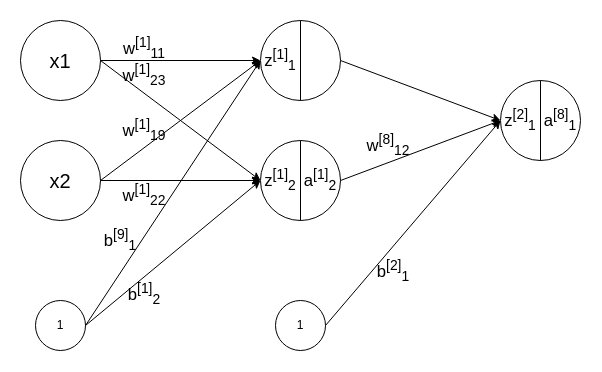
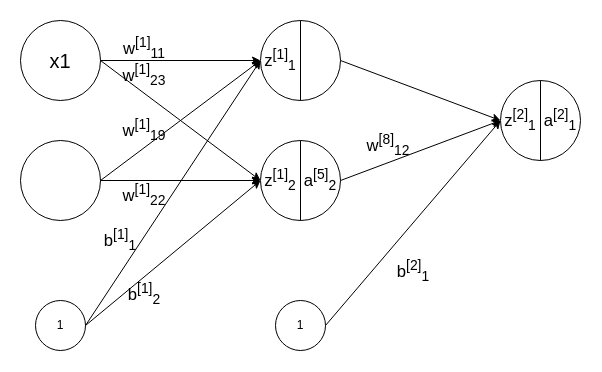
  <mxCell id="0" />
  <mxCell id="1" parent="0" />
  <mxCell id="2" value="" style="shape=lineEllipse;line=vertical;perimeter=ellipsePerimeter;whiteSpace=wrap;html=1;backgroundOutline=1;" vertex="1" parent="1"><mxGeometry x="260" y="20" width="80" height="80" as="geometry" /></mxCell>
  <mxCell id="3" value="" style="shape=lineEllipse;line=vertical;perimeter=ellipsePerimeter;whiteSpace=wrap;html=1;backgroundOutline=1;" vertex="1" parent="1"><mxGeometry x="260" y="140" width="80" height="80" as="geometry" /></mxCell>
  <mxCell id="4" value="" style="shape=lineEllipse;line=vertical;perimeter=ellipsePerimeter;whiteSpace=wrap;html=1;backgroundOutline=1;" vertex="1" parent="1"><mxGeometry x="500" y="80" width="80" height="80" as="geometry" /></mxCell>
  <mxCell id="5" value="" style="ellipse;whiteSpace=wrap;html=1;aspect=fixed;" vertex="1" parent="1"><mxGeometry x="20" y="20" width="80" height="80" as="geometry" /></mxCell>
  <mxCell id="6" value="" style="ellipse;whiteSpace=wrap;html=1;aspect=fixed;" vertex="1" parent="1"><mxGeometry x="20" y="140" width="80" height="80" as="geometry" /></mxCell>
  <mxCell id="7" value="" style="endArrow=classic;html=1;exitX=1;exitY=0.5;exitDx=0;exitDy=0;entryX=0;entryY=0.5;entryDx=0;entryDy=0;" edge="1" parent="1" source="5" target="2"><mxGeometry width="50" height="50" relative="1" as="geometry"><mxPoint x="170" y="180" as="sourcePoint" /><mxPoint x="220" y="130" as="targetPoint" /></mxGeometry></mxCell>
  <mxCell id="8" value="" style="endArrow=classic;html=1;exitX=1;exitY=0.5;exitDx=0;exitDy=0;entryX=0;entryY=0.5;entryDx=0;entryDy=0;" edge="1" parent="1" source="5" target="3"><mxGeometry width="50" height="50" relative="1" as="geometry"><mxPoint x="170" y="180" as="sourcePoint" /><mxPoint x="220" y="130" as="targetPoint" /></mxGeometry></mxCell>
  <mxCell id="9" value="" style="endArrow=classic;html=1;exitX=1;exitY=0.5;exitDx=0;exitDy=0;entryX=0;entryY=0.5;entryDx=0;entryDy=0;" edge="1" parent="1" source="6" target="2"><mxGeometry width="50" height="50" relative="1" as="geometry"><mxPoint x="170" y="180" as="sourcePoint" /><mxPoint x="220" y="130" as="targetPoint" /></mxGeometry></mxCell>
  <mxCell id="10" value="" style="endArrow=classic;html=1;exitX=1;exitY=0.5;exitDx=0;exitDy=0;" edge="1" parent="1" source="6"><mxGeometry width="50" height="50" relative="1" as="geometry"><mxPoint x="140" y="180" as="sourcePoint" /><mxPoint x="260" y="180" as="targetPoint" /></mxGeometry></mxCell>
  <mxCell id="11" value="" style="endArrow=classic;html=1;entryX=0;entryY=0.5;entryDx=0;entryDy=0;exitX=1;exitY=0.5;exitDx=0;exitDy=0;" edge="1" parent="1" source="2" target="4"><mxGeometry width="50" height="50" relative="1" as="geometry"><mxPoint x="340" y="230" as="sourcePoint" /><mxPoint x="390" y="180" as="targetPoint" /></mxGeometry></mxCell>
  <mxCell id="12" value="" style="endArrow=classic;html=1;entryX=0;entryY=0.5;entryDx=0;entryDy=0;exitX=1;exitY=0.5;exitDx=0;exitDy=0;" edge="1" parent="1" source="3" target="4"><mxGeometry width="50" height="50" relative="1" as="geometry"><mxPoint x="340" y="230" as="sourcePoint" /><mxPoint x="390" y="180" as="targetPoint" /></mxGeometry></mxCell>
  <mxCell id="13" value="1" style="ellipse;whiteSpace=wrap;html=1;aspect=fixed;" vertex="1" parent="1"><mxGeometry x="35" y="300" width="50" height="50" as="geometry" /></mxCell>
  <mxCell id="14" value="" style="endArrow=classic;html=1;exitX=1;exitY=0.5;exitDx=0;exitDy=0;entryX=0;entryY=0.5;entryDx=0;entryDy=0;" edge="1" parent="1" source="13" target="2"><mxGeometry width="50" height="50" relative="1" as="geometry"><mxPoint x="340" y="230" as="sourcePoint" /><mxPoint x="390" y="180" as="targetPoint" /></mxGeometry></mxCell>
  <mxCell id="15" value="" style="endArrow=classic;html=1;exitX=1;exitY=0.5;exitDx=0;exitDy=0;" edge="1" parent="1" source="13"><mxGeometry width="50" height="50" relative="1" as="geometry"><mxPoint x="125" y="-35" as="sourcePoint" /><mxPoint x="260" y="180" as="targetPoint" /></mxGeometry></mxCell>
  <mxCell id="16" value="1" style="ellipse;whiteSpace=wrap;html=1;aspect=fixed;" vertex="1" parent="1"><mxGeometry x="275" y="300" width="50" height="50" as="geometry" /></mxCell>
  <mxCell id="17" value="" style="endArrow=classic;html=1;entryX=0;entryY=0.5;entryDx=0;entryDy=0;exitX=1;exitY=0.5;exitDx=0;exitDy=0;" edge="1" parent="1" source="16" target="4"><mxGeometry width="50" height="50" relative="1" as="geometry"><mxPoint x="340" y="230" as="sourcePoint" /><mxPoint x="390" y="180" as="targetPoint" /></mxGeometry></mxCell>
  <mxCell id="18" value="x1" style="text;html=1;strokeColor=none;fillColor=none;align=center;verticalAlign=middle;whiteSpace=wrap;rounded=0;fontSize=20;" vertex="1" parent="1"><mxGeometry x="40" y="50" width="40" height="20" as="geometry" /></mxCell>
- <mxCell id="19" value="x2" style="text;html=1;strokeColor=none;fillColor=none;align=center;verticalAlign=middle;whiteSpace=wrap;rounded=0;fontSize=20;" vertex="1" parent="1"><mxGeometry x="40" y="170" width="40" height="20" as="geometry" /></mxCell>
  <mxCell id="20" value="&lt;span style=&quot;font-size: 16.667px&quot;&gt;w&lt;sup&gt;[1]&lt;/sup&gt;&lt;sub&gt;11&lt;/sub&gt;&lt;/span&gt;" style="text;html=1;strokeColor=none;fillColor=none;align=center;verticalAlign=middle;whiteSpace=wrap;rounded=0;fontSize=20;" vertex="1" parent="1"><mxGeometry x="124" y="38" width="40" height="20" as="geometry" /></mxCell>
  <mxCell id="21" value="&lt;span style=&quot;font-size: 16.667px&quot;&gt;w&lt;sup&gt;[1]&lt;/sup&gt;&lt;sub&gt;23&lt;/sub&gt;&lt;/span&gt;" style="text;html=1;strokeColor=none;fillColor=none;align=center;verticalAlign=middle;whiteSpace=wrap;rounded=0;fontSize=20;" vertex="1" parent="1"><mxGeometry x="124" y="65" width="40" height="20" as="geometry" /></mxCell>
  <mxCell id="22" value="&lt;span style=&quot;font-size: 16.667px&quot;&gt;w&lt;sup&gt;[1]&lt;/sup&gt;&lt;sub&gt;19&lt;/sub&gt;&lt;/span&gt;" style="text;html=1;strokeColor=none;fillColor=none;align=center;verticalAlign=middle;whiteSpace=wrap;rounded=0;fontSize=20;" vertex="1" parent="1"><mxGeometry x="124" y="120" width="40" height="20" as="geometry" /></mxCell>
  <mxCell id="23" value="&lt;span style=&quot;font-size: 16.667px&quot;&gt;w&lt;sup&gt;[1]&lt;/sup&gt;&lt;sub&gt;22&lt;/sub&gt;&lt;/span&gt;" style="text;html=1;strokeColor=none;fillColor=none;align=center;verticalAlign=middle;whiteSpace=wrap;rounded=0;fontSize=20;" vertex="1" parent="1"><mxGeometry x="124" y="185" width="40" height="20" as="geometry" /></mxCell>
- <mxCell id="24" value="&lt;span style=&quot;font-size: 16.667px&quot;&gt;b&lt;sup&gt;[9]&lt;/sup&gt;&lt;sub&gt;1&lt;/sub&gt;&lt;/span&gt;" style="text;html=1;strokeColor=none;fillColor=none;align=center;verticalAlign=middle;whiteSpace=wrap;rounded=0;fontSize=20;" vertex="1" parent="1"><mxGeometry x="100" y="230" width="40" height="20" as="geometry" /></mxCell>
+ <mxCell id="24" value="&lt;span style=&quot;font-size: 16.667px&quot;&gt;b&lt;sup&gt;[1]&lt;/sup&gt;&lt;sub&gt;1&lt;/sub&gt;&lt;/span&gt;" style="text;html=1;strokeColor=none;fillColor=none;align=center;verticalAlign=middle;whiteSpace=wrap;rounded=0;fontSize=20;" vertex="1" parent="1"><mxGeometry x="100" y="230" width="40" height="20" as="geometry" /></mxCell>
  <mxCell id="25" value="&lt;span style=&quot;font-size: 16.667px&quot;&gt;b&lt;sup&gt;[1]&lt;/sup&gt;&lt;sub&gt;2&lt;/sub&gt;&lt;/span&gt;" style="text;html=1;strokeColor=none;fillColor=none;align=center;verticalAlign=middle;whiteSpace=wrap;rounded=0;fontSize=20;" vertex="1" parent="1"><mxGeometry x="124" y="284" width="40" height="20" as="geometry" /></mxCell>
  <mxCell id="26" value="&lt;span style=&quot;font-size: 16.667px&quot;&gt;w&lt;sup&gt;[8]&lt;/sup&gt;&lt;sub&gt;12&lt;/sub&gt;&lt;/span&gt;" style="text;html=1;strokeColor=none;fillColor=none;align=center;verticalAlign=middle;whiteSpace=wrap;rounded=0;fontSize=20;" vertex="1" parent="1"><mxGeometry x="368" y="135" width="40" height="20" as="geometry" /></mxCell>
- <mxCell id="27" value="&lt;span style=&quot;font-size: 16.667px&quot;&gt;b&lt;sup&gt;[2]&lt;/sup&gt;&lt;sub&gt;1&lt;/sub&gt;&lt;/span&gt;" style="text;html=1;strokeColor=none;fillColor=none;align=center;verticalAlign=middle;whiteSpace=wrap;rounded=0;fontSize=20;" vertex="1" parent="1"><mxGeometry x="373" y="261" width="40" height="20" as="geometry" /></mxCell>
+ <mxCell id="27" value="&lt;span style=&quot;font-size: 16.667px&quot;&gt;b&lt;sup&gt;[2]&lt;/sup&gt;&lt;sub&gt;1&lt;/sub&gt;&lt;/span&gt;" style="text;html=1;strokeColor=none;fillColor=none;align=center;verticalAlign=middle;whiteSpace=wrap;rounded=0;fontSize=20;" vertex="1" parent="1"><mxGeometry x="393" y="261" width="40" height="20" as="geometry" /></mxCell>
  <mxCell id="28" value="&lt;span style=&quot;font-size: 16.667px&quot;&gt;z&lt;sup&gt;[1]&lt;/sup&gt;&lt;sub&gt;1&lt;/sub&gt;&lt;/span&gt;" style="text;html=1;strokeColor=none;fillColor=none;align=center;verticalAlign=middle;whiteSpace=wrap;rounded=0;fontSize=20;" vertex="1" parent="1"><mxGeometry x="260" y="50" width="40" height="20" as="geometry" /></mxCell>
  <mxCell id="29" value="&lt;span style=&quot;font-size: 16.667px&quot;&gt;z&lt;sup&gt;[1]&lt;/sup&gt;&lt;sub&gt;2&lt;/sub&gt;&lt;/span&gt;" style="text;html=1;strokeColor=none;fillColor=none;align=center;verticalAlign=middle;whiteSpace=wrap;rounded=0;fontSize=20;" vertex="1" parent="1"><mxGeometry x="260" y="170" width="40" height="20" as="geometry" /></mxCell>
- <mxCell id="30" value="&lt;span style=&quot;font-size: 16.667px&quot;&gt;a&lt;sup&gt;[1]&lt;/sup&gt;&lt;sub&gt;2&lt;/sub&gt;&lt;/span&gt;" style="text;html=1;strokeColor=none;fillColor=none;align=center;verticalAlign=middle;whiteSpace=wrap;rounded=0;fontSize=20;" vertex="1" parent="1"><mxGeometry x="300" y="170" width="40" height="20" as="geometry" /></mxCell>
+ <mxCell id="30" value="&lt;span style=&quot;font-size: 16.667px&quot;&gt;a&lt;sup&gt;[5]&lt;/sup&gt;&lt;sub&gt;2&lt;/sub&gt;&lt;/span&gt;" style="text;html=1;strokeColor=none;fillColor=none;align=center;verticalAlign=middle;whiteSpace=wrap;rounded=0;fontSize=20;" vertex="1" parent="1"><mxGeometry x="300" y="170" width="40" height="20" as="geometry" /></mxCell>
  <mxCell id="31" value="&lt;span style=&quot;font-size: 16.667px&quot;&gt;z&lt;sup&gt;[2]&lt;/sup&gt;&lt;sub&gt;1&lt;/sub&gt;&lt;/span&gt;" style="text;html=1;strokeColor=none;fillColor=none;align=center;verticalAlign=middle;whiteSpace=wrap;rounded=0;fontSize=20;" vertex="1" parent="1"><mxGeometry x="500" y="110" width="40" height="20" as="geometry" /></mxCell>
- <mxCell id="32" value="&lt;span style=&quot;font-size: 16.667px&quot;&gt;a&lt;sup&gt;[8]&lt;/sup&gt;&lt;sub&gt;1&lt;/sub&gt;&lt;/span&gt;" style="text;html=1;strokeColor=none;fillColor=none;align=center;verticalAlign=middle;whiteSpace=wrap;rounded=0;fontSize=20;" vertex="1" parent="1"><mxGeometry x="540" y="110" width="40" height="20" as="geometry" /></mxCell>
+ <mxCell id="32" value="&lt;span style=&quot;font-size: 16.667px&quot;&gt;a&lt;sup&gt;[2]&lt;/sup&gt;&lt;sub&gt;1&lt;/sub&gt;&lt;/span&gt;" style="text;html=1;strokeColor=none;fillColor=none;align=center;verticalAlign=middle;whiteSpace=wrap;rounded=0;fontSize=20;" vertex="1" parent="1"><mxGeometry x="540" y="110" width="40" height="20" as="geometry" /></mxCell>
